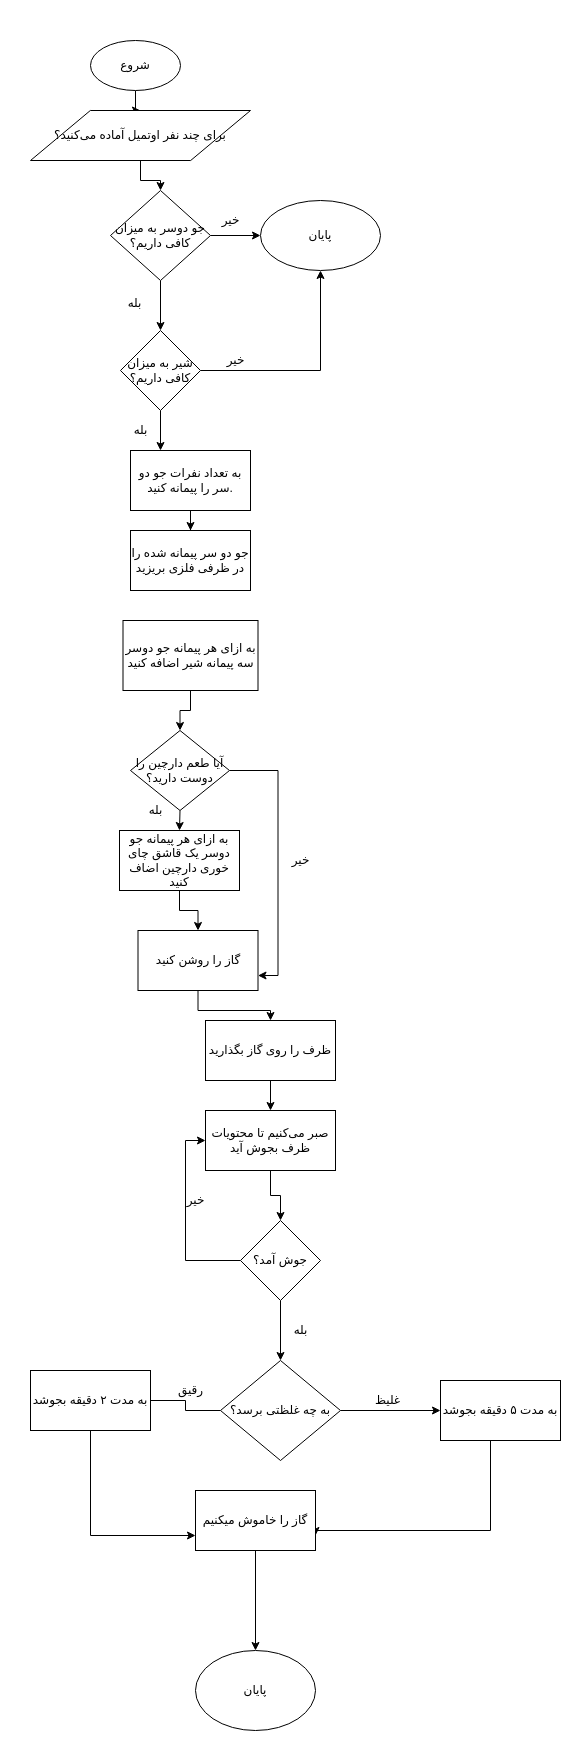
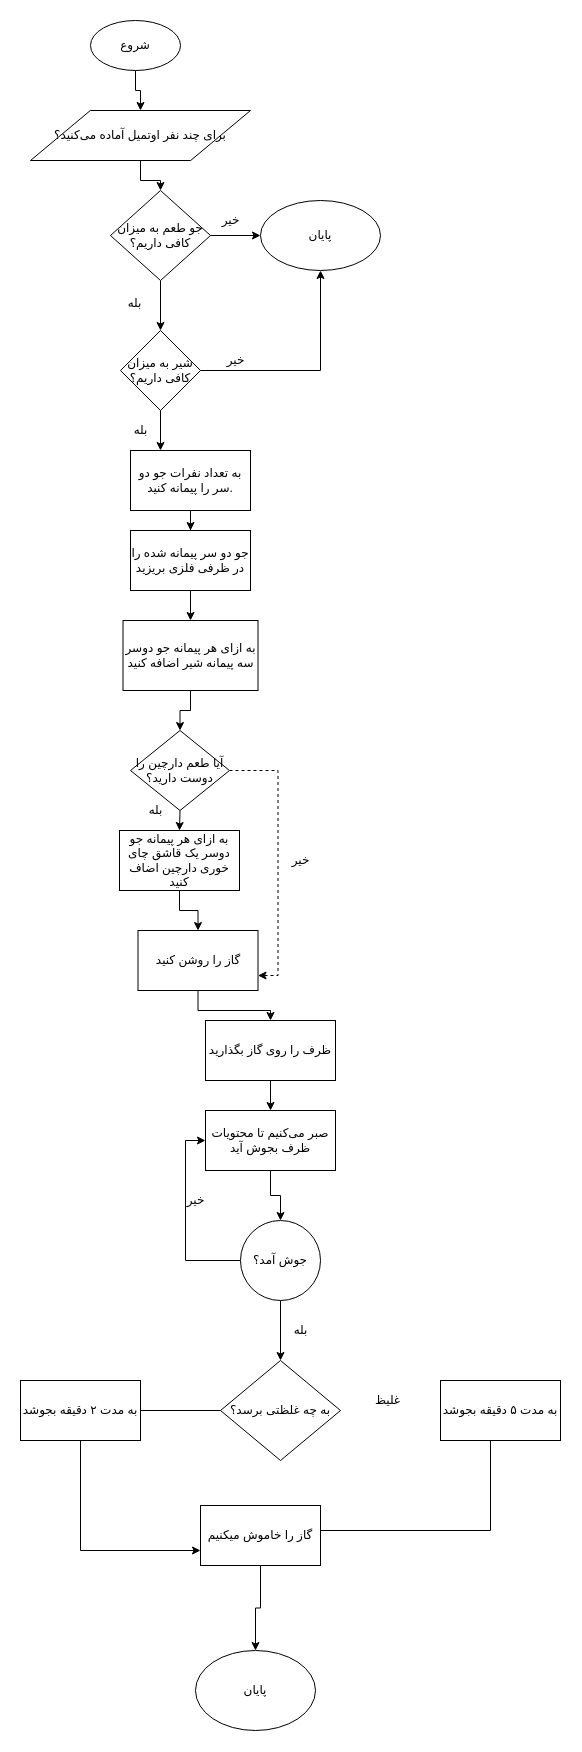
  <mxCell id="0" />
  <mxCell id="1" parent="0" />
  <mxCell id="2" value="" style="edgeStyle=orthogonalEdgeStyle;rounded=0;orthogonalLoop=1;jettySize=auto;html=1;" edge="1" parent="1" source="3" target="5"><mxGeometry relative="1" as="geometry" /></mxCell>
- <mxCell id="3" value="شروع" style="ellipse;whiteSpace=wrap;html=1;" vertex="1" parent="1"><mxGeometry x="90" y="40" width="90" height="50" as="geometry" /></mxCell>
+ <mxCell id="3" value="شروع" style="ellipse;whiteSpace=wrap;html=1;" vertex="1" parent="1"><mxGeometry x="90" y="20" width="90" height="50" as="geometry" /></mxCell>
  <mxCell id="4" style="edgeStyle=orthogonalEdgeStyle;rounded=0;orthogonalLoop=1;jettySize=auto;html=1;entryX=0.5;entryY=0;entryDx=0;entryDy=0;" edge="1" parent="1" source="5" target="32"><mxGeometry relative="1" as="geometry" /></mxCell>
  <mxCell id="5" value="برای چند نفر اوتمیل آماده می‌کنید؟" style="shape=parallelogram;perimeter=parallelogramPerimeter;whiteSpace=wrap;html=1;size=0.272;" vertex="1" parent="1"><mxGeometry x="30" y="110" width="220" height="50" as="geometry" /></mxCell>
  <mxCell id="6" value="" style="edgeStyle=orthogonalEdgeStyle;rounded=0;orthogonalLoop=1;jettySize=auto;html=1;" edge="1" parent="1" source="7" target="11"><mxGeometry relative="1" as="geometry" /></mxCell>
  <mxCell id="7" value="به تعداد نفرات جو دو سر را پیمانه کنید." style="rounded=0;whiteSpace=wrap;html=1;" vertex="1" parent="1"><mxGeometry x="130" y="450" width="120" height="60" as="geometry" /></mxCell>
  <mxCell id="8" style="edgeStyle=orthogonalEdgeStyle;rounded=0;orthogonalLoop=1;jettySize=auto;html=1;exitX=0.5;exitY=1;exitDx=0;exitDy=0;entryX=0.5;entryY=0;entryDx=0;entryDy=0;" edge="1" parent="1" source="9" target="50"><mxGeometry relative="1" as="geometry" /></mxCell>
  <mxCell id="9" value="به ازای هر پیمانه جو دوسر سه پیمانه شیر اضافه کنید" style="rounded=0;whiteSpace=wrap;html=1;" vertex="1" parent="1"><mxGeometry x="122.5" y="620" width="135" height="70" as="geometry" /></mxCell>
+ <mxCell id="10" style="edgeStyle=orthogonalEdgeStyle;rounded=0;orthogonalLoop=1;jettySize=auto;html=1;entryX=0.5;entryY=0;entryDx=0;entryDy=0;" edge="1" parent="1" source="11" target="9"><mxGeometry relative="1" as="geometry" /></mxCell>
  <mxCell id="11" value="جو دو سر پیمانه شده را در ظرفی فلزی بریزید" style="rounded=0;whiteSpace=wrap;html=1;" vertex="1" parent="1"><mxGeometry x="130" y="530" width="120" height="60" as="geometry" /></mxCell>
  <mxCell id="12" style="edgeStyle=orthogonalEdgeStyle;rounded=0;orthogonalLoop=1;jettySize=auto;html=1;entryX=0.5;entryY=0;entryDx=0;entryDy=0;" edge="1" parent="1" source="13" target="15"><mxGeometry relative="1" as="geometry" /></mxCell>
  <mxCell id="13" value="به ازای هر پیمانه جو دوسر یک قاشق چای خوری دارچین اضاف کنید" style="rounded=0;whiteSpace=wrap;html=1;" vertex="1" parent="1"><mxGeometry x="119" y="830" width="120" height="60" as="geometry" /></mxCell>
  <mxCell id="14" style="edgeStyle=orthogonalEdgeStyle;rounded=0;orthogonalLoop=1;jettySize=auto;html=1;entryX=0.5;entryY=0;entryDx=0;entryDy=0;" edge="1" parent="1" source="15" target="17"><mxGeometry relative="1" as="geometry" /></mxCell>
  <mxCell id="15" value="گاز را روشن کنید" style="rounded=0;whiteSpace=wrap;html=1;" vertex="1" parent="1"><mxGeometry x="137.5" y="930" width="120" height="60" as="geometry" /></mxCell>
  <mxCell id="16" style="edgeStyle=orthogonalEdgeStyle;rounded=0;orthogonalLoop=1;jettySize=auto;html=1;entryX=0.5;entryY=0;entryDx=0;entryDy=0;" edge="1" parent="1" source="17" target="19"><mxGeometry relative="1" as="geometry" /></mxCell>
  <mxCell id="17" value="ظرف را روی گاز بگذارید" style="rounded=0;whiteSpace=wrap;html=1;" vertex="1" parent="1"><mxGeometry x="205" y="1020" width="130" height="60" as="geometry" /></mxCell>
  <mxCell id="18" style="edgeStyle=orthogonalEdgeStyle;rounded=0;orthogonalLoop=1;jettySize=auto;html=1;entryX=0.5;entryY=0;entryDx=0;entryDy=0;" edge="1" parent="1" source="19" target="22"><mxGeometry relative="1" as="geometry" /></mxCell>
  <mxCell id="19" value="صبر می‌کنیم تا محتویات ظرف بجوش آید" style="rounded=0;whiteSpace=wrap;html=1;" vertex="1" parent="1"><mxGeometry x="205" y="1110" width="130" height="60" as="geometry" /></mxCell>
  <mxCell id="20" style="edgeStyle=orthogonalEdgeStyle;rounded=0;orthogonalLoop=1;jettySize=auto;html=1;exitX=0;exitY=0.5;exitDx=0;exitDy=0;exitPerimeter=0;entryX=0;entryY=0.5;entryDx=0;entryDy=0;" edge="1" parent="1" source="22" target="19"><mxGeometry relative="1" as="geometry"><mxPoint x="80" y="900" as="targetPoint" /></mxGeometry></mxCell>
  <mxCell id="21" value="" style="edgeStyle=orthogonalEdgeStyle;rounded=0;orthogonalLoop=1;jettySize=auto;html=1;" edge="1" parent="1" source="22" target="38"><mxGeometry relative="1" as="geometry" /></mxCell>
- <mxCell id="22" value="جوش آمد؟" style="rhombus;whiteSpace=wrap;html=1;" vertex="1" parent="1"><mxGeometry x="240" y="1220" width="80" height="80" as="geometry" /></mxCell>
+ <mxCell id="22" value="جوش آمد؟" style="ellipse;whiteSpace=wrap;html=1;" vertex="1" parent="1"><mxGeometry x="240" y="1220" width="80" height="80" as="geometry" /></mxCell>
  <mxCell id="23" style="edgeStyle=orthogonalEdgeStyle;rounded=0;orthogonalLoop=1;jettySize=auto;html=1;entryX=1;entryY=0.75;entryDx=0;entryDy=0;" edge="1" parent="1" source="24" target="26"><mxGeometry relative="1" as="geometry"><Array as="points"><mxPoint x="490" y="1530" /><mxPoint x="315" y="1530" /></Array></mxGeometry></mxCell>
  <mxCell id="24" value="به مدت ۵ دقیقه بجوشد" style="rounded=0;whiteSpace=wrap;html=1;" vertex="1" parent="1"><mxGeometry x="440" y="1380" width="120" height="60" as="geometry" /></mxCell>
  <mxCell id="25" style="edgeStyle=orthogonalEdgeStyle;rounded=0;orthogonalLoop=1;jettySize=auto;html=1;entryX=0.5;entryY=0;entryDx=0;entryDy=0;" edge="1" parent="1" source="26" target="27"><mxGeometry relative="1" as="geometry" /></mxCell>
- <mxCell id="26" value="گاز را خاموش میکنیم" style="rounded=0;whiteSpace=wrap;html=1;" vertex="1" parent="1"><mxGeometry x="195" y="1490" width="120" height="60" as="geometry" /></mxCell>
+ <mxCell id="26" value="گاز را خاموش میکنیم" style="rounded=0;whiteSpace=wrap;html=1;" vertex="1" parent="1"><mxGeometry x="200" y="1505" width="120" height="60" as="geometry" /></mxCell>
  <mxCell id="27" value="پایان" style="ellipse;whiteSpace=wrap;html=1;" vertex="1" parent="1"><mxGeometry x="195" y="1650" width="120" height="80" as="geometry" /></mxCell>
  <mxCell id="28" value="خیر" style="text;html=1;align=center;verticalAlign=middle;resizable=0;points=[];autosize=1;" vertex="1" parent="1"><mxGeometry x="180" y="1190" width="30" height="20" as="geometry" /></mxCell>
  <mxCell id="29" value="بله" style="text;html=1;align=center;verticalAlign=middle;resizable=0;points=[];autosize=1;" vertex="1" parent="1"><mxGeometry x="285" y="1320" width="30" height="20" as="geometry" /></mxCell>
  <mxCell id="30" value="" style="edgeStyle=orthogonalEdgeStyle;rounded=0;orthogonalLoop=1;jettySize=auto;html=1;" edge="1" parent="1" source="32" target="33"><mxGeometry relative="1" as="geometry" /></mxCell>
  <mxCell id="31" style="edgeStyle=orthogonalEdgeStyle;rounded=0;orthogonalLoop=1;jettySize=auto;html=1;exitX=0.5;exitY=1;exitDx=0;exitDy=0;entryX=0.5;entryY=0;entryDx=0;entryDy=0;" edge="1" parent="1" source="32" target="45"><mxGeometry relative="1" as="geometry" /></mxCell>
- <mxCell id="32" value="جو دوسر به میزان کافی داریم؟" style="rhombus;whiteSpace=wrap;html=1;" vertex="1" parent="1"><mxGeometry x="110" y="190" width="100" height="90" as="geometry" /></mxCell>
+ <mxCell id="32" value="جو طعم به میزان کافی داریم؟" style="rhombus;whiteSpace=wrap;html=1;" vertex="1" parent="1"><mxGeometry x="110" y="190" width="100" height="90" as="geometry" /></mxCell>
  <mxCell id="33" value="پایان" style="ellipse;whiteSpace=wrap;html=1;" vertex="1" parent="1"><mxGeometry x="260" y="200" width="120" height="70" as="geometry" /></mxCell>
  <mxCell id="34" value="بله" style="text;html=1;align=center;verticalAlign=middle;resizable=0;points=[];;autosize=1;" vertex="1" parent="1"><mxGeometry x="119" y="293" width="30" height="20" as="geometry" /></mxCell>
  <mxCell id="35" value="خیر" style="text;html=1;align=center;verticalAlign=middle;resizable=0;points=[];;autosize=1;" vertex="1" parent="1"><mxGeometry x="215" y="210" width="30" height="20" as="geometry" /></mxCell>
- <mxCell id="36" value="" style="edgeStyle=orthogonalEdgeStyle;rounded=0;orthogonalLoop=1;jettySize=auto;html=1;entryX=0;entryY=0.5;entryDx=0;entryDy=0;" edge="1" parent="1" source="38" target="24"><mxGeometry relative="1" as="geometry"><mxPoint x="375" y="1300" as="targetPoint" /></mxGeometry></mxCell>
  <mxCell id="37" style="edgeStyle=orthogonalEdgeStyle;rounded=0;orthogonalLoop=1;jettySize=auto;html=1;entryX=1;entryY=0.5;entryDx=0;entryDy=0;endArrow=none;" edge="1" parent="1" source="38" target="40"><mxGeometry relative="1" as="geometry" /></mxCell>
  <mxCell id="38" value="به چه غلظتی برسد؟" style="rhombus;whiteSpace=wrap;html=1;" vertex="1" parent="1"><mxGeometry x="220" y="1360" width="120" height="100" as="geometry" /></mxCell>
  <mxCell id="39" style="edgeStyle=orthogonalEdgeStyle;rounded=0;orthogonalLoop=1;jettySize=auto;html=1;exitX=0.5;exitY=1;exitDx=0;exitDy=0;entryX=0;entryY=0.75;entryDx=0;entryDy=0;" edge="1" parent="1" source="40" target="26"><mxGeometry relative="1" as="geometry" /></mxCell>
- <mxCell id="40" value="به مدت ۲ دقیقه بجوشد" style="rounded=0;whiteSpace=wrap;html=1;" vertex="1" parent="1"><mxGeometry x="30" y="1370" width="120" height="60" as="geometry" /></mxCell>
+ <mxCell id="40" value="به مدت ۲ دقیقه بجوشد" style="rounded=0;whiteSpace=wrap;html=1;" vertex="1" parent="1"><mxGeometry x="20" y="1380" width="120" height="60" as="geometry" /></mxCell>
  <mxCell id="41" value="غلیظ" style="text;html=1;align=center;verticalAlign=middle;resizable=0;points=[];;autosize=1;" vertex="1" parent="1"><mxGeometry x="372" y="1390" width="30" height="20" as="geometry" /></mxCell>
- <mxCell id="42" value="رقیق" style="text;html=1;align=center;verticalAlign=middle;resizable=0;points=[];;autosize=1;" vertex="1" parent="1"><mxGeometry x="175" y="1380" width="30" height="20" as="geometry" /></mxCell>
  <mxCell id="43" value="" style="edgeStyle=orthogonalEdgeStyle;rounded=0;orthogonalLoop=1;jettySize=auto;html=1;entryX=0.5;entryY=1;entryDx=0;entryDy=0;" edge="1" parent="1" source="45" target="33"><mxGeometry relative="1" as="geometry"><mxPoint x="280" y="370" as="targetPoint" /></mxGeometry></mxCell>
  <mxCell id="44" style="edgeStyle=orthogonalEdgeStyle;rounded=0;orthogonalLoop=1;jettySize=auto;html=1;exitX=0.5;exitY=1;exitDx=0;exitDy=0;entryX=0.25;entryY=0;entryDx=0;entryDy=0;" edge="1" parent="1" source="45" target="7"><mxGeometry relative="1" as="geometry" /></mxCell>
  <mxCell id="45" value="&lt;span style=&quot;white-space: normal&quot;&gt;شیر به میزان کافی داریم؟&lt;/span&gt;" style="rhombus;whiteSpace=wrap;html=1;" vertex="1" parent="1"><mxGeometry x="120" y="330" width="80" height="80" as="geometry" /></mxCell>
  <mxCell id="46" value="بله" style="text;html=1;align=center;verticalAlign=middle;resizable=0;points=[];;autosize=1;" vertex="1" parent="1"><mxGeometry x="125" y="420" width="30" height="20" as="geometry" /></mxCell>
  <mxCell id="47" value="خیر" style="text;html=1;align=center;verticalAlign=middle;resizable=0;points=[];;autosize=1;" vertex="1" parent="1"><mxGeometry x="220" y="350" width="30" height="20" as="geometry" /></mxCell>
  <mxCell id="48" style="edgeStyle=orthogonalEdgeStyle;rounded=0;orthogonalLoop=1;jettySize=auto;html=1;exitX=0.5;exitY=1;exitDx=0;exitDy=0;entryX=0.5;entryY=0;entryDx=0;entryDy=0;" edge="1" parent="1" source="50" target="13"><mxGeometry relative="1" as="geometry" /></mxCell>
- <mxCell id="49" style="edgeStyle=orthogonalEdgeStyle;rounded=0;orthogonalLoop=1;jettySize=auto;html=1;exitX=1;exitY=0.5;exitDx=0;exitDy=0;entryX=1;entryY=0.75;entryDx=0;entryDy=0;" edge="1" parent="1" source="50" target="15"><mxGeometry relative="1" as="geometry" /></mxCell>
+ <mxCell id="49" style="edgeStyle=orthogonalEdgeStyle;rounded=0;orthogonalLoop=1;jettySize=auto;html=1;exitX=1;exitY=0.5;exitDx=0;exitDy=0;entryX=1;entryY=0.75;entryDx=0;entryDy=0;dashed=1;" edge="1" parent="1" source="50" target="15"><mxGeometry relative="1" as="geometry" /></mxCell>
  <mxCell id="50" value="آیا طعم دارچین را دوست دارید؟" style="rhombus;whiteSpace=wrap;html=1;" vertex="1" parent="1"><mxGeometry x="130" y="730" width="99" height="80" as="geometry" /></mxCell>
  <mxCell id="51" value="بله" style="text;html=1;align=center;verticalAlign=middle;resizable=0;points=[];;autosize=1;" vertex="1" parent="1"><mxGeometry x="140" y="800" width="30" height="20" as="geometry" /></mxCell>
  <mxCell id="52" value="خیر" style="text;html=1;align=center;verticalAlign=middle;resizable=0;points=[];;autosize=1;" vertex="1" parent="1"><mxGeometry x="285" y="850" width="30" height="20" as="geometry" /></mxCell>
